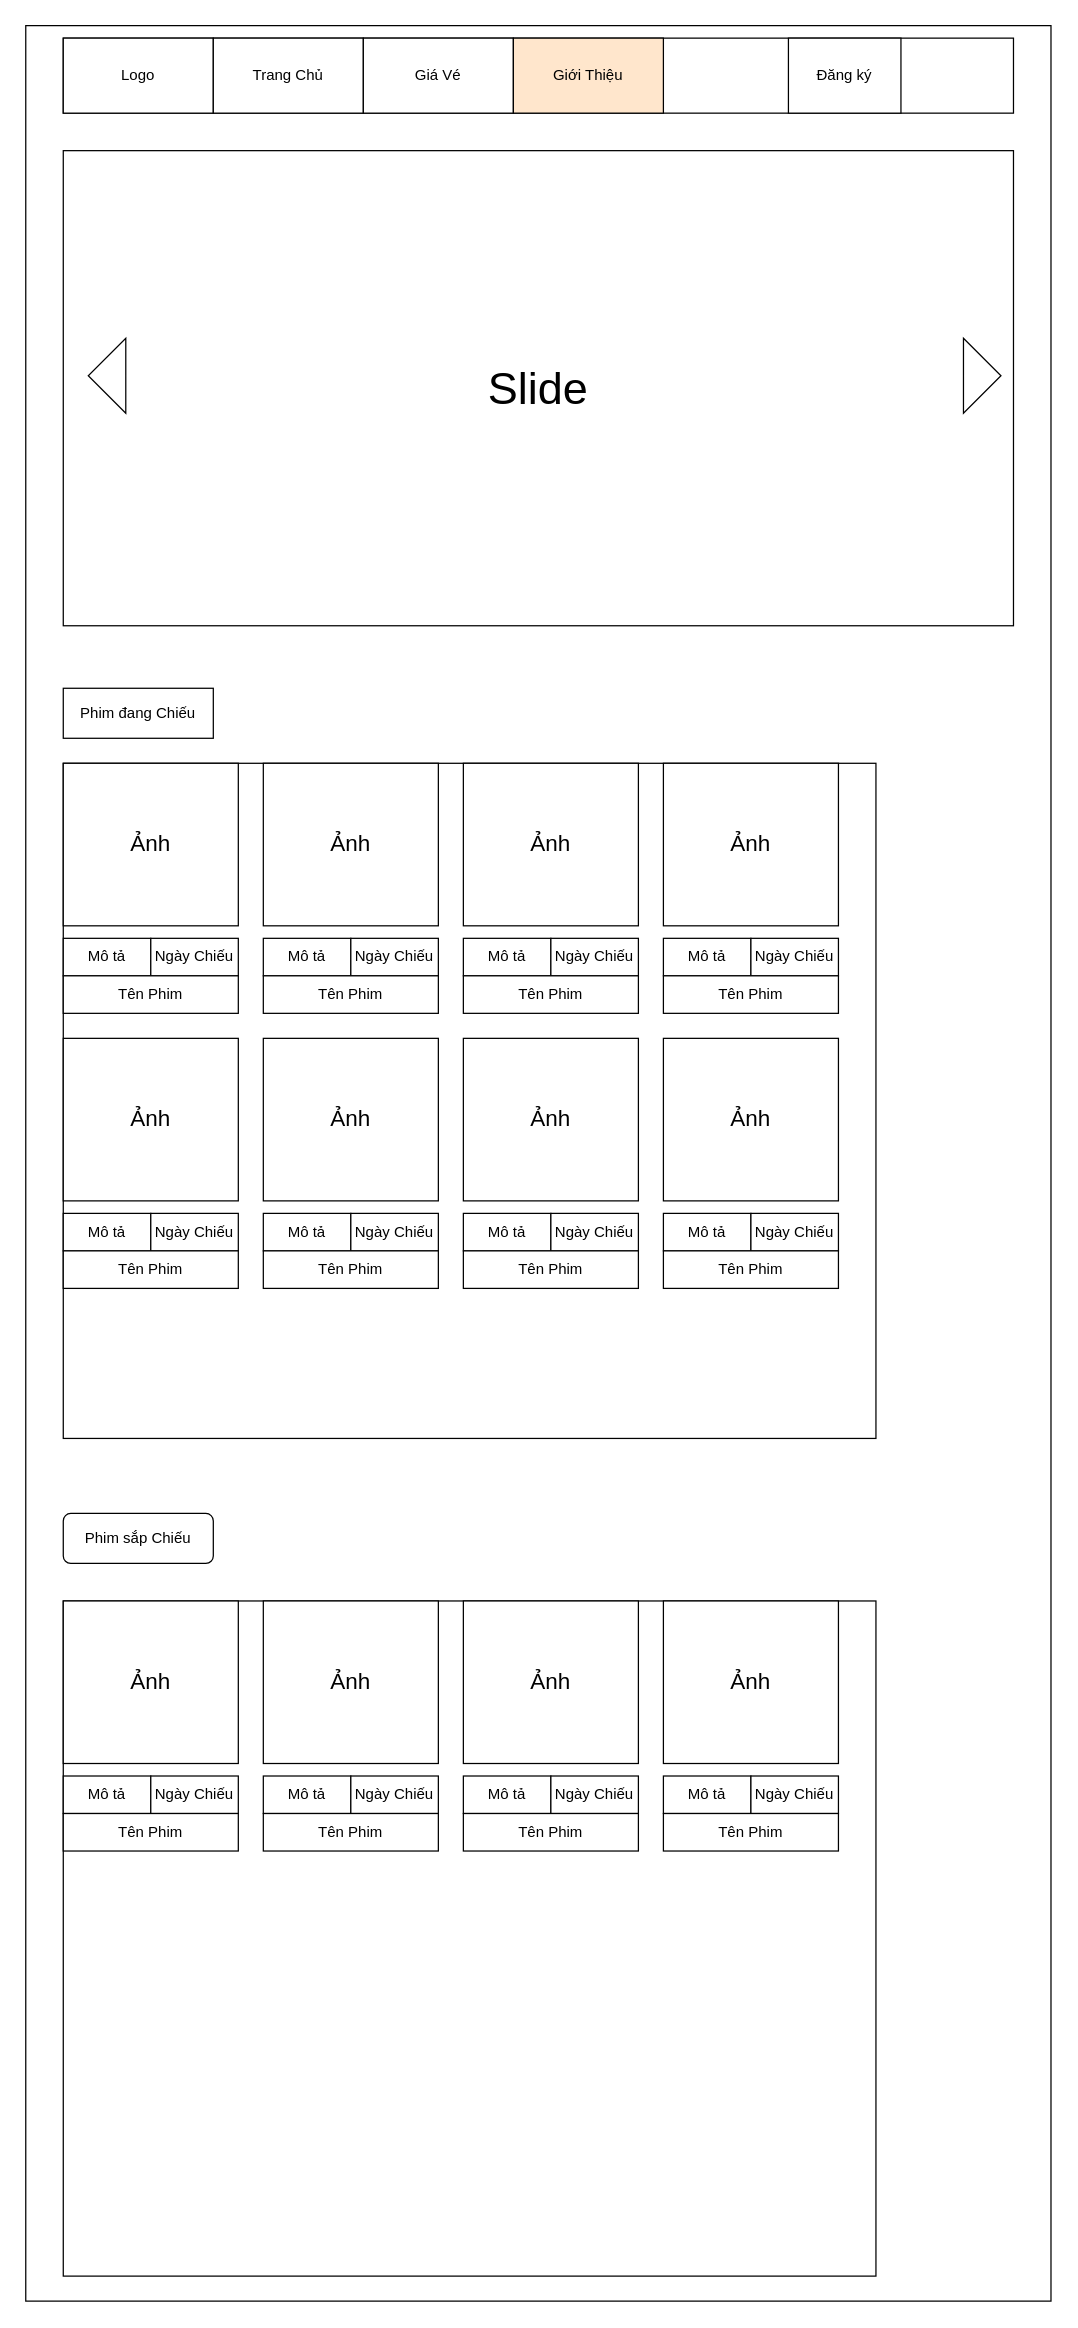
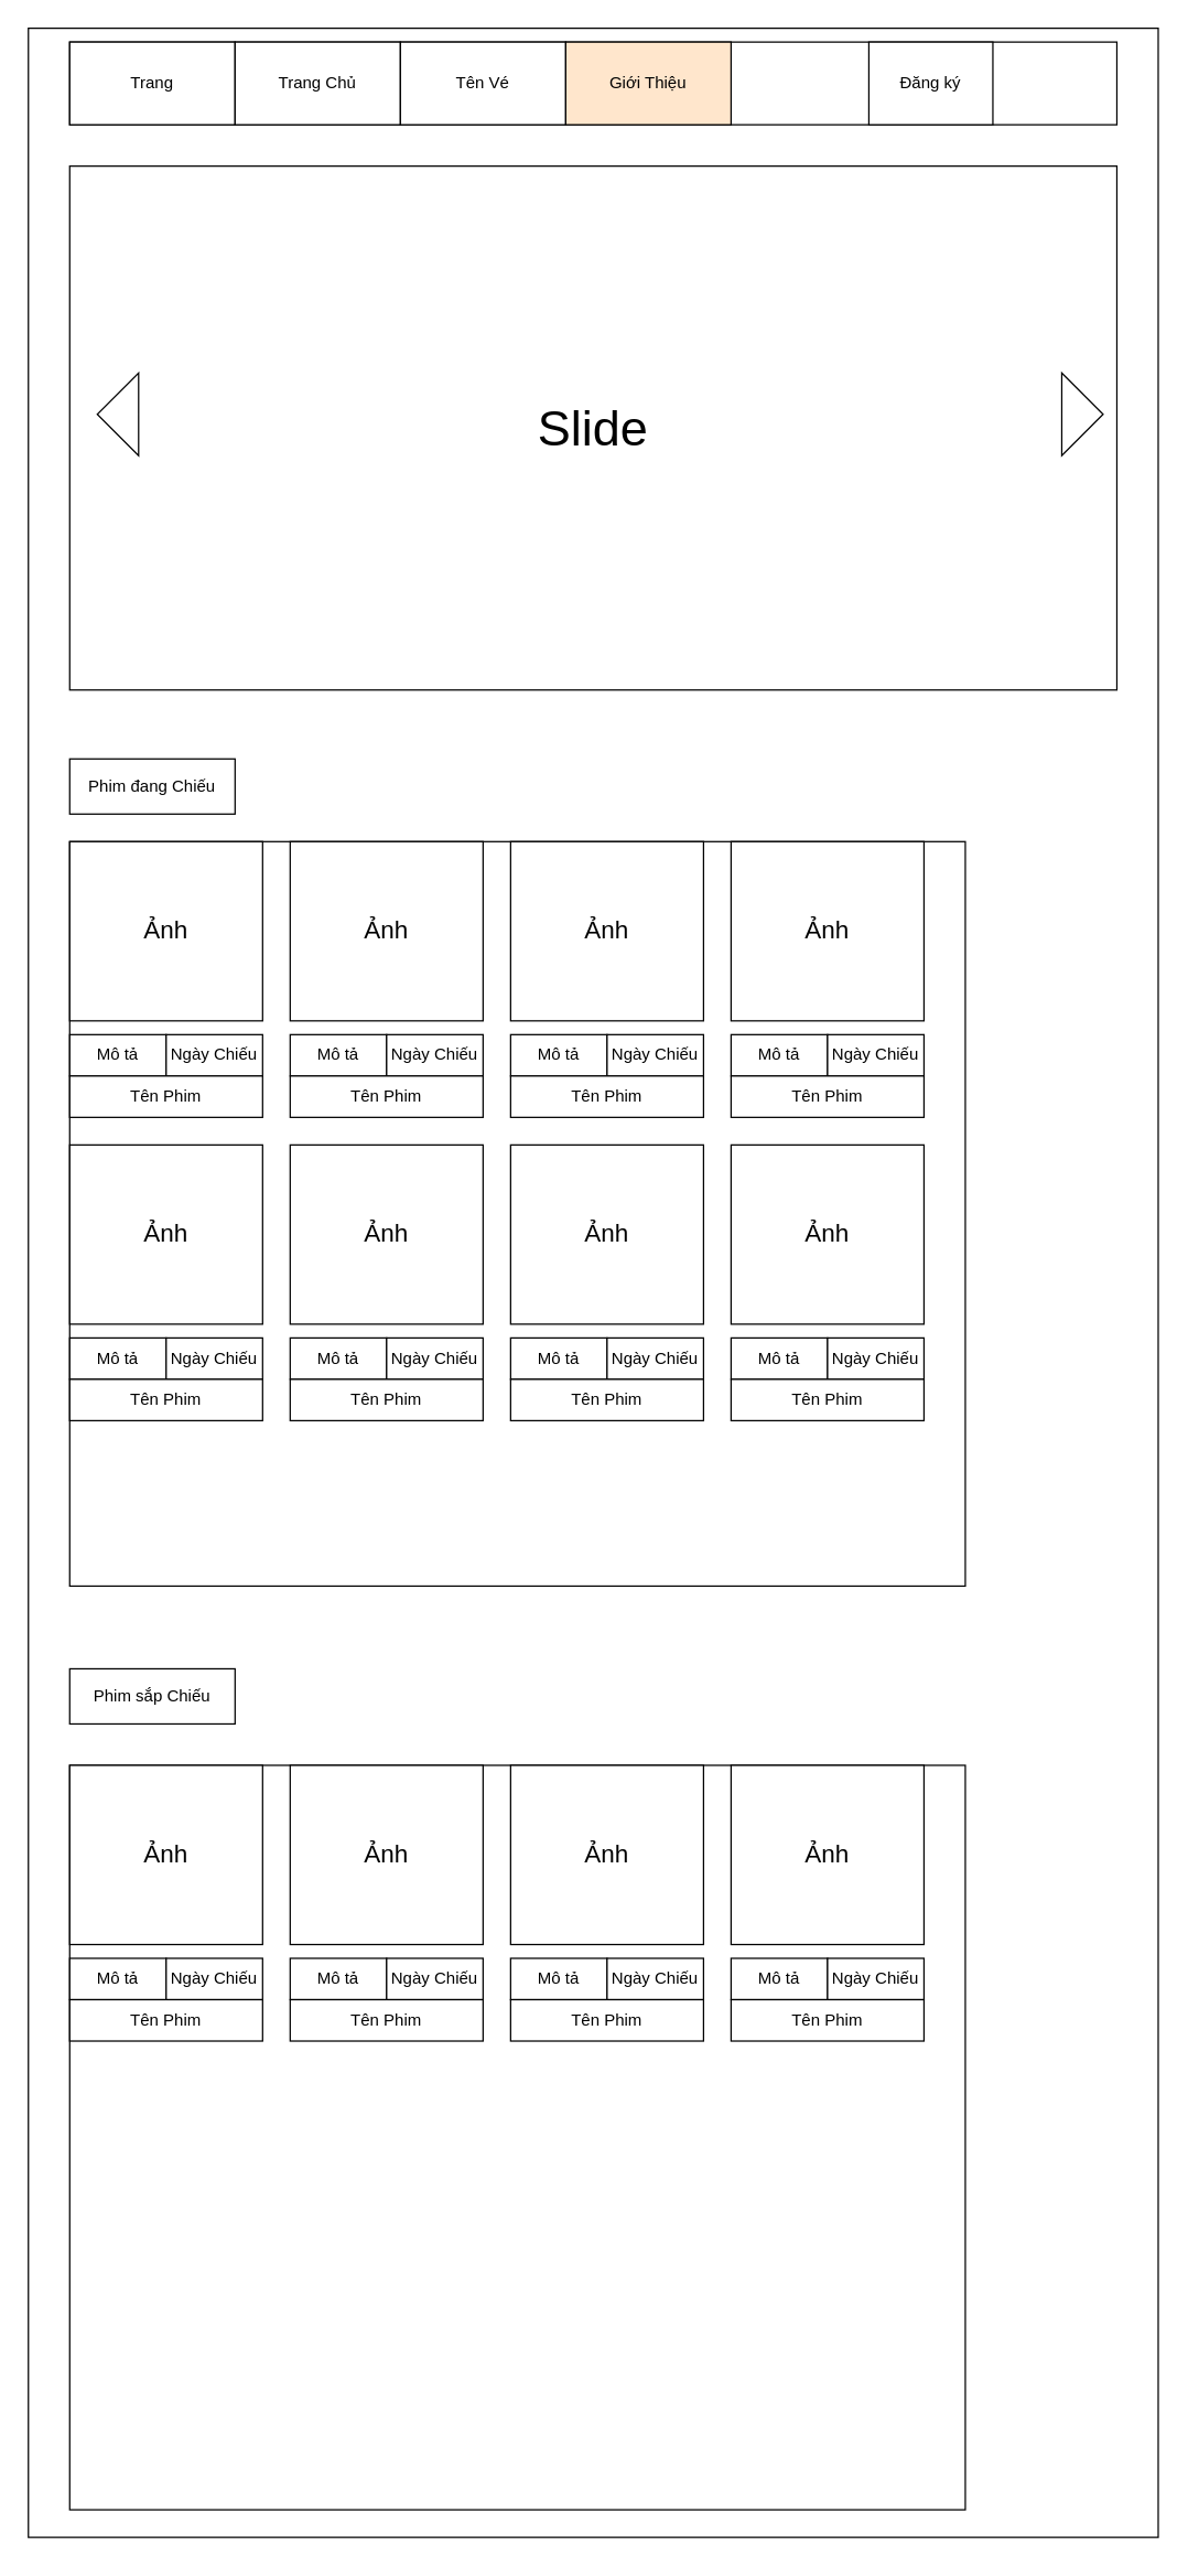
  <mxCell id="0" />
  <mxCell id="1" parent="0" />
  <mxCell id="2" value="" style="rounded=0;whiteSpace=wrap;html=1;" parent="1" vertex="1"><mxGeometry x="20" y="20" width="820" height="1820" as="geometry" /></mxCell>
  <mxCell id="3" value="" style="rounded=0;whiteSpace=wrap;html=1;" parent="1" vertex="1"><mxGeometry x="50" y="30" width="760" height="60" as="geometry" /></mxCell>
- <mxCell id="4" value="Logo" style="rounded=0;whiteSpace=wrap;html=1;" parent="1" vertex="1"><mxGeometry x="50" y="30" width="120" height="60" as="geometry" /></mxCell>
+ <mxCell id="4" value="Trang" style="rounded=0;whiteSpace=wrap;html=1;" parent="1" vertex="1"><mxGeometry x="50" y="30" width="120" height="60" as="geometry" /></mxCell>
  <mxCell id="5" value="Trang Chủ" style="rounded=0;whiteSpace=wrap;html=1;" parent="1" vertex="1"><mxGeometry x="170" y="30" width="120" height="60" as="geometry" /></mxCell>
- <mxCell id="6" value="Giá Vé" style="rounded=0;whiteSpace=wrap;html=1;" parent="1" vertex="1"><mxGeometry x="290" y="30" width="120" height="60" as="geometry" /></mxCell>
+ <mxCell id="6" value="Tên Vé" style="rounded=0;whiteSpace=wrap;html=1;" parent="1" vertex="1"><mxGeometry x="290" y="30" width="120" height="60" as="geometry" /></mxCell>
  <mxCell id="7" value="Giới Thiệu" style="rounded=0;whiteSpace=wrap;html=1;fillColor=#ffe6cc;" parent="1" vertex="1"><mxGeometry x="410" y="30" width="120" height="60" as="geometry" /></mxCell>
  <mxCell id="8" value="Đăng ký" style="rounded=0;whiteSpace=wrap;html=1;" parent="1" vertex="1"><mxGeometry x="630" y="30" width="90" height="60" as="geometry" /></mxCell>
  <mxCell id="9" value="&lt;font style=&quot;font-size: 36px;&quot;&gt;Slide&lt;/font&gt;" style="rounded=0;whiteSpace=wrap;html=1;" parent="1" vertex="1"><mxGeometry x="50" y="120" width="760" height="380" as="geometry" /></mxCell>
  <mxCell id="10" value="" style="triangle;whiteSpace=wrap;html=1;" parent="1" vertex="1"><mxGeometry x="770" y="270" width="30" height="60" as="geometry" /></mxCell>
  <mxCell id="11" value="" style="triangle;whiteSpace=wrap;html=1;rotation=-180;" parent="1" vertex="1"><mxGeometry x="70" y="270" width="30" height="60" as="geometry" /></mxCell>
  <mxCell id="12" value="Phim đang Chiếu" style="rounded=0;whiteSpace=wrap;html=1;" vertex="1" parent="1"><mxGeometry x="50" y="550" width="120" height="40" as="geometry" /></mxCell>
  <mxCell id="13" value="" style="rounded=0;whiteSpace=wrap;html=1;" vertex="1" parent="1"><mxGeometry x="50" y="610" width="650" height="540" as="geometry" /></mxCell>
- <mxCell id="14" value="Phim sắp Chiếu" style="whiteSpace=wrap;html=1;rounded=1;" vertex="1" parent="1"><mxGeometry x="50" y="1210" width="120" height="40" as="geometry" /></mxCell>
+ <mxCell id="14" value="Phim sắp Chiếu" style="rounded=0;whiteSpace=wrap;html=1;" vertex="1" parent="1"><mxGeometry x="50" y="1210" width="120" height="40" as="geometry" /></mxCell>
  <mxCell id="15" value="&lt;font style=&quot;font-size: 18px;&quot;&gt;Ảnh&lt;/font&gt;" style="rounded=0;whiteSpace=wrap;html=1;" vertex="1" parent="1"><mxGeometry x="50" y="610" width="140" height="130" as="geometry" /></mxCell>
  <mxCell id="16" value="Mô tả" style="rounded=0;whiteSpace=wrap;html=1;" vertex="1" parent="1"><mxGeometry x="50" y="750" width="70" height="30" as="geometry" /></mxCell>
  <mxCell id="17" value="Ngày Chiếu" style="rounded=0;whiteSpace=wrap;html=1;" vertex="1" parent="1"><mxGeometry x="120" y="750" width="70" height="30" as="geometry" /></mxCell>
  <mxCell id="18" value="Tên Phim" style="rounded=0;whiteSpace=wrap;html=1;" vertex="1" parent="1"><mxGeometry x="50" y="780" width="140" height="30" as="geometry" /></mxCell>
  <mxCell id="19" value="&lt;font style=&quot;font-size: 18px;&quot;&gt;Ảnh&lt;/font&gt;" style="rounded=0;whiteSpace=wrap;html=1;" vertex="1" parent="1"><mxGeometry x="210" y="610" width="140" height="130" as="geometry" /></mxCell>
  <mxCell id="20" value="Mô tả" style="rounded=0;whiteSpace=wrap;html=1;" vertex="1" parent="1"><mxGeometry x="210" y="750" width="70" height="30" as="geometry" /></mxCell>
  <mxCell id="21" value="Ngày Chiếu" style="rounded=0;whiteSpace=wrap;html=1;" vertex="1" parent="1"><mxGeometry x="280" y="750" width="70" height="30" as="geometry" /></mxCell>
  <mxCell id="22" value="Tên Phim" style="rounded=0;whiteSpace=wrap;html=1;" vertex="1" parent="1"><mxGeometry x="210" y="780" width="140" height="30" as="geometry" /></mxCell>
  <mxCell id="23" value="&lt;font style=&quot;font-size: 18px;&quot;&gt;Ảnh&lt;/font&gt;" style="rounded=0;whiteSpace=wrap;html=1;" vertex="1" parent="1"><mxGeometry x="370" y="610" width="140" height="130" as="geometry" /></mxCell>
  <mxCell id="24" value="Mô tả" style="rounded=0;whiteSpace=wrap;html=1;" vertex="1" parent="1"><mxGeometry x="370" y="750" width="70" height="30" as="geometry" /></mxCell>
  <mxCell id="25" value="Ngày Chiếu" style="rounded=0;whiteSpace=wrap;html=1;" vertex="1" parent="1"><mxGeometry x="440" y="750" width="70" height="30" as="geometry" /></mxCell>
  <mxCell id="26" value="Tên Phim" style="rounded=0;whiteSpace=wrap;html=1;" vertex="1" parent="1"><mxGeometry x="370" y="780" width="140" height="30" as="geometry" /></mxCell>
  <mxCell id="27" value="&lt;font style=&quot;font-size: 18px;&quot;&gt;Ảnh&lt;/font&gt;" style="rounded=0;whiteSpace=wrap;html=1;" vertex="1" parent="1"><mxGeometry x="530" y="610" width="140" height="130" as="geometry" /></mxCell>
  <mxCell id="28" value="Mô tả" style="rounded=0;whiteSpace=wrap;html=1;" vertex="1" parent="1"><mxGeometry x="530" y="750" width="70" height="30" as="geometry" /></mxCell>
  <mxCell id="29" value="Ngày Chiếu" style="rounded=0;whiteSpace=wrap;html=1;" vertex="1" parent="1"><mxGeometry x="600" y="750" width="70" height="30" as="geometry" /></mxCell>
  <mxCell id="30" value="Tên Phim" style="rounded=0;whiteSpace=wrap;html=1;" vertex="1" parent="1"><mxGeometry x="530" y="780" width="140" height="30" as="geometry" /></mxCell>
  <mxCell id="31" value="&lt;font style=&quot;font-size: 18px;&quot;&gt;Ảnh&lt;/font&gt;" style="rounded=0;whiteSpace=wrap;html=1;" vertex="1" parent="1"><mxGeometry x="50" y="830" width="140" height="130" as="geometry" /></mxCell>
  <mxCell id="32" value="Mô tả" style="rounded=0;whiteSpace=wrap;html=1;" vertex="1" parent="1"><mxGeometry x="50" y="970" width="70" height="30" as="geometry" /></mxCell>
  <mxCell id="33" value="Ngày Chiếu" style="rounded=0;whiteSpace=wrap;html=1;" vertex="1" parent="1"><mxGeometry x="120" y="970" width="70" height="30" as="geometry" /></mxCell>
  <mxCell id="34" value="Tên Phim" style="rounded=0;whiteSpace=wrap;html=1;" vertex="1" parent="1"><mxGeometry x="50" y="1000" width="140" height="30" as="geometry" /></mxCell>
  <mxCell id="35" value="&lt;font style=&quot;font-size: 18px;&quot;&gt;Ảnh&lt;/font&gt;" style="rounded=0;whiteSpace=wrap;html=1;" vertex="1" parent="1"><mxGeometry x="210" y="830" width="140" height="130" as="geometry" /></mxCell>
  <mxCell id="36" value="Mô tả" style="rounded=0;whiteSpace=wrap;html=1;" vertex="1" parent="1"><mxGeometry x="210" y="970" width="70" height="30" as="geometry" /></mxCell>
  <mxCell id="37" value="Ngày Chiếu" style="rounded=0;whiteSpace=wrap;html=1;" vertex="1" parent="1"><mxGeometry x="280" y="970" width="70" height="30" as="geometry" /></mxCell>
  <mxCell id="38" value="Tên Phim" style="rounded=0;whiteSpace=wrap;html=1;" vertex="1" parent="1"><mxGeometry x="210" y="1000" width="140" height="30" as="geometry" /></mxCell>
  <mxCell id="39" value="&lt;font style=&quot;font-size: 18px;&quot;&gt;Ảnh&lt;/font&gt;" style="rounded=0;whiteSpace=wrap;html=1;" vertex="1" parent="1"><mxGeometry x="370" y="830" width="140" height="130" as="geometry" /></mxCell>
  <mxCell id="40" value="Mô tả" style="rounded=0;whiteSpace=wrap;html=1;" vertex="1" parent="1"><mxGeometry x="370" y="970" width="70" height="30" as="geometry" /></mxCell>
  <mxCell id="41" value="Ngày Chiếu" style="rounded=0;whiteSpace=wrap;html=1;" vertex="1" parent="1"><mxGeometry x="440" y="970" width="70" height="30" as="geometry" /></mxCell>
  <mxCell id="42" value="Tên Phim" style="rounded=0;whiteSpace=wrap;html=1;" vertex="1" parent="1"><mxGeometry x="370" y="1000" width="140" height="30" as="geometry" /></mxCell>
  <mxCell id="43" value="&lt;font style=&quot;font-size: 18px;&quot;&gt;Ảnh&lt;/font&gt;" style="rounded=0;whiteSpace=wrap;html=1;" vertex="1" parent="1"><mxGeometry x="530" y="830" width="140" height="130" as="geometry" /></mxCell>
  <mxCell id="44" value="Mô tả" style="rounded=0;whiteSpace=wrap;html=1;" vertex="1" parent="1"><mxGeometry x="530" y="970" width="70" height="30" as="geometry" /></mxCell>
  <mxCell id="45" value="Ngày Chiếu" style="rounded=0;whiteSpace=wrap;html=1;" vertex="1" parent="1"><mxGeometry x="600" y="970" width="70" height="30" as="geometry" /></mxCell>
  <mxCell id="46" value="Tên Phim" style="rounded=0;whiteSpace=wrap;html=1;" vertex="1" parent="1"><mxGeometry x="530" y="1000" width="140" height="30" as="geometry" /></mxCell>
  <mxCell id="47" value="" style="rounded=0;whiteSpace=wrap;html=1;" vertex="1" parent="1"><mxGeometry x="50" y="1280" width="650" height="540" as="geometry" /></mxCell>
  <mxCell id="48" value="&lt;font style=&quot;font-size: 18px;&quot;&gt;Ảnh&lt;/font&gt;" style="rounded=0;whiteSpace=wrap;html=1;" vertex="1" parent="1"><mxGeometry x="50" y="1280" width="140" height="130" as="geometry" /></mxCell>
  <mxCell id="49" value="Mô tả" style="rounded=0;whiteSpace=wrap;html=1;" vertex="1" parent="1"><mxGeometry x="50" y="1420" width="70" height="30" as="geometry" /></mxCell>
  <mxCell id="50" value="Ngày Chiếu" style="rounded=0;whiteSpace=wrap;html=1;" vertex="1" parent="1"><mxGeometry x="120" y="1420" width="70" height="30" as="geometry" /></mxCell>
  <mxCell id="51" value="Tên Phim" style="rounded=0;whiteSpace=wrap;html=1;" vertex="1" parent="1"><mxGeometry x="50" y="1450" width="140" height="30" as="geometry" /></mxCell>
  <mxCell id="52" value="&lt;font style=&quot;font-size: 18px;&quot;&gt;Ảnh&lt;/font&gt;" style="rounded=0;whiteSpace=wrap;html=1;" vertex="1" parent="1"><mxGeometry x="210" y="1280" width="140" height="130" as="geometry" /></mxCell>
  <mxCell id="53" value="Mô tả" style="rounded=0;whiteSpace=wrap;html=1;" vertex="1" parent="1"><mxGeometry x="210" y="1420" width="70" height="30" as="geometry" /></mxCell>
  <mxCell id="54" value="Ngày Chiếu" style="rounded=0;whiteSpace=wrap;html=1;" vertex="1" parent="1"><mxGeometry x="280" y="1420" width="70" height="30" as="geometry" /></mxCell>
  <mxCell id="55" value="Tên Phim" style="rounded=0;whiteSpace=wrap;html=1;" vertex="1" parent="1"><mxGeometry x="210" y="1450" width="140" height="30" as="geometry" /></mxCell>
  <mxCell id="56" value="&lt;font style=&quot;font-size: 18px;&quot;&gt;Ảnh&lt;/font&gt;" style="rounded=0;whiteSpace=wrap;html=1;" vertex="1" parent="1"><mxGeometry x="370" y="1280" width="140" height="130" as="geometry" /></mxCell>
  <mxCell id="57" value="Mô tả" style="rounded=0;whiteSpace=wrap;html=1;" vertex="1" parent="1"><mxGeometry x="370" y="1420" width="70" height="30" as="geometry" /></mxCell>
  <mxCell id="58" value="Ngày Chiếu" style="rounded=0;whiteSpace=wrap;html=1;" vertex="1" parent="1"><mxGeometry x="440" y="1420" width="70" height="30" as="geometry" /></mxCell>
  <mxCell id="59" value="Tên Phim" style="rounded=0;whiteSpace=wrap;html=1;" vertex="1" parent="1"><mxGeometry x="370" y="1450" width="140" height="30" as="geometry" /></mxCell>
  <mxCell id="60" value="&lt;font style=&quot;font-size: 18px;&quot;&gt;Ảnh&lt;/font&gt;" style="rounded=0;whiteSpace=wrap;html=1;" vertex="1" parent="1"><mxGeometry x="530" y="1280" width="140" height="130" as="geometry" /></mxCell>
  <mxCell id="61" value="Mô tả" style="rounded=0;whiteSpace=wrap;html=1;" vertex="1" parent="1"><mxGeometry x="530" y="1420" width="70" height="30" as="geometry" /></mxCell>
  <mxCell id="62" value="Ngày Chiếu" style="rounded=0;whiteSpace=wrap;html=1;" vertex="1" parent="1"><mxGeometry x="600" y="1420" width="70" height="30" as="geometry" /></mxCell>
  <mxCell id="63" value="Tên Phim" style="rounded=0;whiteSpace=wrap;html=1;" vertex="1" parent="1"><mxGeometry x="530" y="1450" width="140" height="30" as="geometry" /></mxCell>
